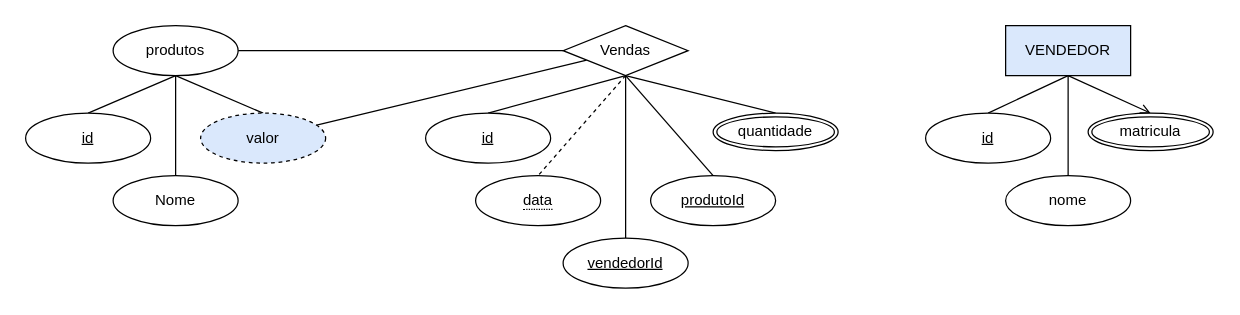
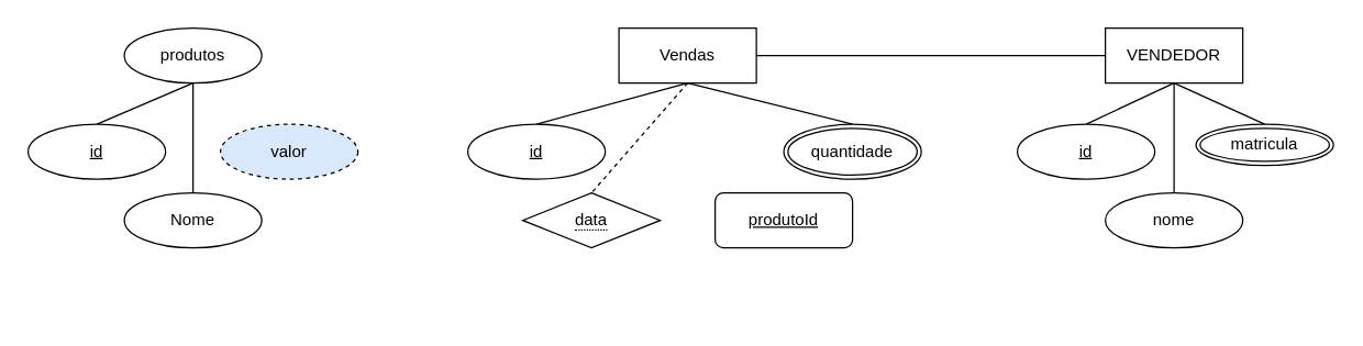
  <mxCell id="0" />
  <mxCell id="1" parent="0" />
  <mxCell id="2" style="rounded=0;orthogonalLoop=1;jettySize=auto;html=1;exitX=0.5;exitY=1;exitDx=0;exitDy=0;entryX=0.5;entryY=0;entryDx=0;entryDy=0;endArrow=none;endFill=0;" parent="1" source="5" target="6" edge="1"><mxGeometry relative="1" as="geometry" /></mxCell>
- <mxCell id="3" style="rounded=0;orthogonalLoop=1;jettySize=auto;html=1;exitX=0.5;exitY=1;exitDx=0;exitDy=0;entryX=0.5;entryY=0;entryDx=0;entryDy=0;endArrow=open;endFill=0;" parent="1" source="5" target="8" edge="1"><mxGeometry relative="1" as="geometry" /></mxCell>
+ <mxCell id="3" style="rounded=0;orthogonalLoop=1;jettySize=auto;html=1;exitX=0.5;exitY=1;exitDx=0;exitDy=0;entryX=0.5;entryY=0;entryDx=0;entryDy=0;endArrow=none;endFill=0;" parent="1" source="5" target="8" edge="1"><mxGeometry relative="1" as="geometry" /></mxCell>
  <mxCell id="4" style="rounded=0;orthogonalLoop=1;jettySize=auto;html=1;exitX=0.5;exitY=1;exitDx=0;exitDy=0;entryX=0.5;entryY=0;entryDx=0;entryDy=0;endArrow=none;endFill=0;" parent="1" source="5" target="7" edge="1"><mxGeometry relative="1" as="geometry" /></mxCell>
- <mxCell id="5" value="VENDEDOR" style="whiteSpace=wrap;html=1;align=center;fillColor=#dae8fc;" parent="1" vertex="1"><mxGeometry x="804" y="20" width="100" height="40" as="geometry" /></mxCell>
+ <mxCell id="5" value="VENDEDOR" style="whiteSpace=wrap;html=1;align=center;" parent="1" vertex="1"><mxGeometry x="804" y="20" width="100" height="40" as="geometry" /></mxCell>
  <mxCell id="6" value="id" style="ellipse;whiteSpace=wrap;html=1;align=center;fontStyle=4;" parent="1" vertex="1"><mxGeometry x="740" y="90" width="100" height="40" as="geometry" /></mxCell>
  <mxCell id="7" value="nome" style="ellipse;whiteSpace=wrap;html=1;align=center;" parent="1" vertex="1"><mxGeometry x="804" y="140" width="100" height="40" as="geometry" /></mxCell>
  <mxCell id="8" value="matricula" style="ellipse;shape=doubleEllipse;margin=3;whiteSpace=wrap;html=1;align=center;" parent="1" vertex="1"><mxGeometry x="870" y="90" width="100" height="30" as="geometry" /></mxCell>
  <mxCell id="9" style="rounded=0;orthogonalLoop=1;jettySize=auto;html=1;exitX=0.5;exitY=1;exitDx=0;exitDy=0;entryX=0.5;entryY=0;entryDx=0;entryDy=0;endArrow=none;endFill=0;" parent="1" source="13" target="14" edge="1"><mxGeometry relative="1" as="geometry" /></mxCell>
- <mxCell id="10" style="rounded=0;orthogonalLoop=1;jettySize=auto;html=1;exitX=0.5;exitY=1;exitDx=0;exitDy=0;entryX=0.5;entryY=0;entryDx=0;entryDy=0;endArrow=none;endFill=0;" parent="1" source="13" target="16" edge="1"><mxGeometry relative="1" as="geometry" /></mxCell>
  <mxCell id="11" style="rounded=0;orthogonalLoop=1;jettySize=auto;html=1;exitX=0.5;exitY=1;exitDx=0;exitDy=0;entryX=0.5;entryY=0;entryDx=0;entryDy=0;endArrow=none;endFill=0;" parent="1" source="13" target="15" edge="1"><mxGeometry relative="1" as="geometry" /></mxCell>
- <mxCell id="12" style="rounded=0;orthogonalLoop=1;jettySize=auto;html=1;entryX=0;entryY=0.5;entryDx=0;entryDy=0;endArrow=none;endFill=0;" edge="1" parent="1" source="13" target="23"><mxGeometry relative="1" as="geometry" /></mxCell>
  <mxCell id="13" value="produtos" style="ellipse;whiteSpace=wrap;html=1;align=center;" parent="1" vertex="1"><mxGeometry x="90" y="20" width="100" height="40" as="geometry" /></mxCell>
  <mxCell id="14" value="Nome" style="ellipse;whiteSpace=wrap;html=1;align=center;" parent="1" vertex="1"><mxGeometry x="90" y="140" width="100" height="40" as="geometry" /></mxCell>
  <mxCell id="15" value="id" style="ellipse;whiteSpace=wrap;html=1;align=center;fontStyle=4;" parent="1" vertex="1"><mxGeometry x="20" y="90" width="100" height="40" as="geometry" /></mxCell>
  <mxCell id="16" value="valor" style="ellipse;whiteSpace=wrap;html=1;align=center;dashed=1;fillColor=#dae8fc;" parent="1" vertex="1"><mxGeometry x="160" y="90" width="100" height="40" as="geometry" /></mxCell>
- <mxCell id="17" style="rounded=0;orthogonalLoop=1;jettySize=auto;html=1;exitX=0.5;exitY=1;exitDx=0;exitDy=0;entryX=0.5;entryY=0;entryDx=0;entryDy=0;endArrow=none;endFill=0;" parent="1" source="23" target="28" edge="1"><mxGeometry relative="1" as="geometry" /></mxCell>
- <mxCell id="18" style="rounded=0;orthogonalLoop=1;jettySize=auto;html=1;exitX=0.5;exitY=1;exitDx=0;exitDy=0;entryX=0.5;entryY=0;entryDx=0;entryDy=0;endArrow=none;endFill=0;" parent="1" source="23" target="27" edge="1"><mxGeometry relative="1" as="geometry" /></mxCell>
  <mxCell id="19" style="rounded=0;orthogonalLoop=1;jettySize=auto;html=1;exitX=0.5;exitY=1;exitDx=0;exitDy=0;entryX=0.5;entryY=0;entryDx=0;entryDy=0;endArrow=none;endFill=0;" parent="1" source="23" target="26" edge="1"><mxGeometry relative="1" as="geometry" /></mxCell>
  <mxCell id="20" style="rounded=0;orthogonalLoop=1;jettySize=auto;html=1;exitX=0.5;exitY=1;exitDx=0;exitDy=0;entryX=0.5;entryY=0;entryDx=0;entryDy=0;endArrow=none;endFill=0;dashed=1;" parent="1" source="23" target="25" edge="1"><mxGeometry relative="1" as="geometry" /></mxCell>
  <mxCell id="21" style="rounded=0;orthogonalLoop=1;jettySize=auto;html=1;exitX=0.5;exitY=1;exitDx=0;exitDy=0;entryX=0.5;entryY=0;entryDx=0;entryDy=0;endArrow=none;endFill=0;" parent="1" source="23" target="24" edge="1"><mxGeometry relative="1" as="geometry" /></mxCell>
- <mxCell id="22" style="rounded=0;orthogonalLoop=1;jettySize=auto;html=1;endArrow=none;endFill=0;" edge="1" parent="1" source="23" target="16"><mxGeometry relative="1" as="geometry" /></mxCell>
- <mxCell id="23" value="Vendas" style="rhombus;whiteSpace=wrap;html=1;align=center;" parent="1" vertex="1"><mxGeometry x="450" y="20" width="100" height="40" as="geometry" /></mxCell>
+ <mxCell id="22" style="rounded=0;orthogonalLoop=1;jettySize=auto;html=1;entryX=0;entryY=0.5;entryDx=0;entryDy=0;endArrow=none;endFill=0;" edge="1" parent="1" source="23" target="5"><mxGeometry relative="1" as="geometry" /></mxCell>
+ <mxCell id="23" value="Vendas" style="whiteSpace=wrap;html=1;align=center;" parent="1" vertex="1"><mxGeometry x="450" y="20" width="100" height="40" as="geometry" /></mxCell>
  <mxCell id="24" value="id" style="ellipse;whiteSpace=wrap;html=1;align=center;fontStyle=4;" parent="1" vertex="1"><mxGeometry x="340" y="90" width="100" height="40" as="geometry" /></mxCell>
- <mxCell id="25" value="&lt;span style=&quot;border-bottom: 1px dotted&quot;&gt;data&lt;/span&gt;" style="ellipse;whiteSpace=wrap;html=1;align=center;" parent="1" vertex="1"><mxGeometry x="380" y="140" width="100" height="40" as="geometry" /></mxCell>
- <mxCell id="26" value="quantidade" style="ellipse;shape=doubleEllipse;margin=3;whiteSpace=wrap;html=1;align=center;" parent="1" vertex="1"><mxGeometry x="570" y="90" width="100" height="30" as="geometry" /></mxCell>
- <mxCell id="27" value="produtoId" style="ellipse;whiteSpace=wrap;html=1;align=center;fontStyle=4;" parent="1" vertex="1"><mxGeometry x="520" y="140" width="100" height="40" as="geometry" /></mxCell>
- <mxCell id="28" value="vendedorId" style="ellipse;whiteSpace=wrap;html=1;align=center;fontStyle=4;" parent="1" vertex="1"><mxGeometry x="450" y="190" width="100" height="40" as="geometry" /></mxCell>
+ <mxCell id="25" value="&lt;span style=&quot;border-bottom: 1px dotted&quot;&gt;data&lt;/span&gt;" style="rhombus;whiteSpace=wrap;html=1;align=center;" parent="1" vertex="1"><mxGeometry x="380" y="140" width="100" height="40" as="geometry" /></mxCell>
+ <mxCell id="26" value="quantidade" style="ellipse;shape=doubleEllipse;margin=3;whiteSpace=wrap;html=1;align=center;" parent="1" vertex="1"><mxGeometry x="570" y="90" width="100" height="40" as="geometry" /></mxCell>
+ <mxCell id="27" value="produtoId" style="whiteSpace=wrap;html=1;align=center;fontStyle=4;rounded=1;" parent="1" vertex="1"><mxGeometry x="520" y="140" width="100" height="40" as="geometry" /></mxCell>
